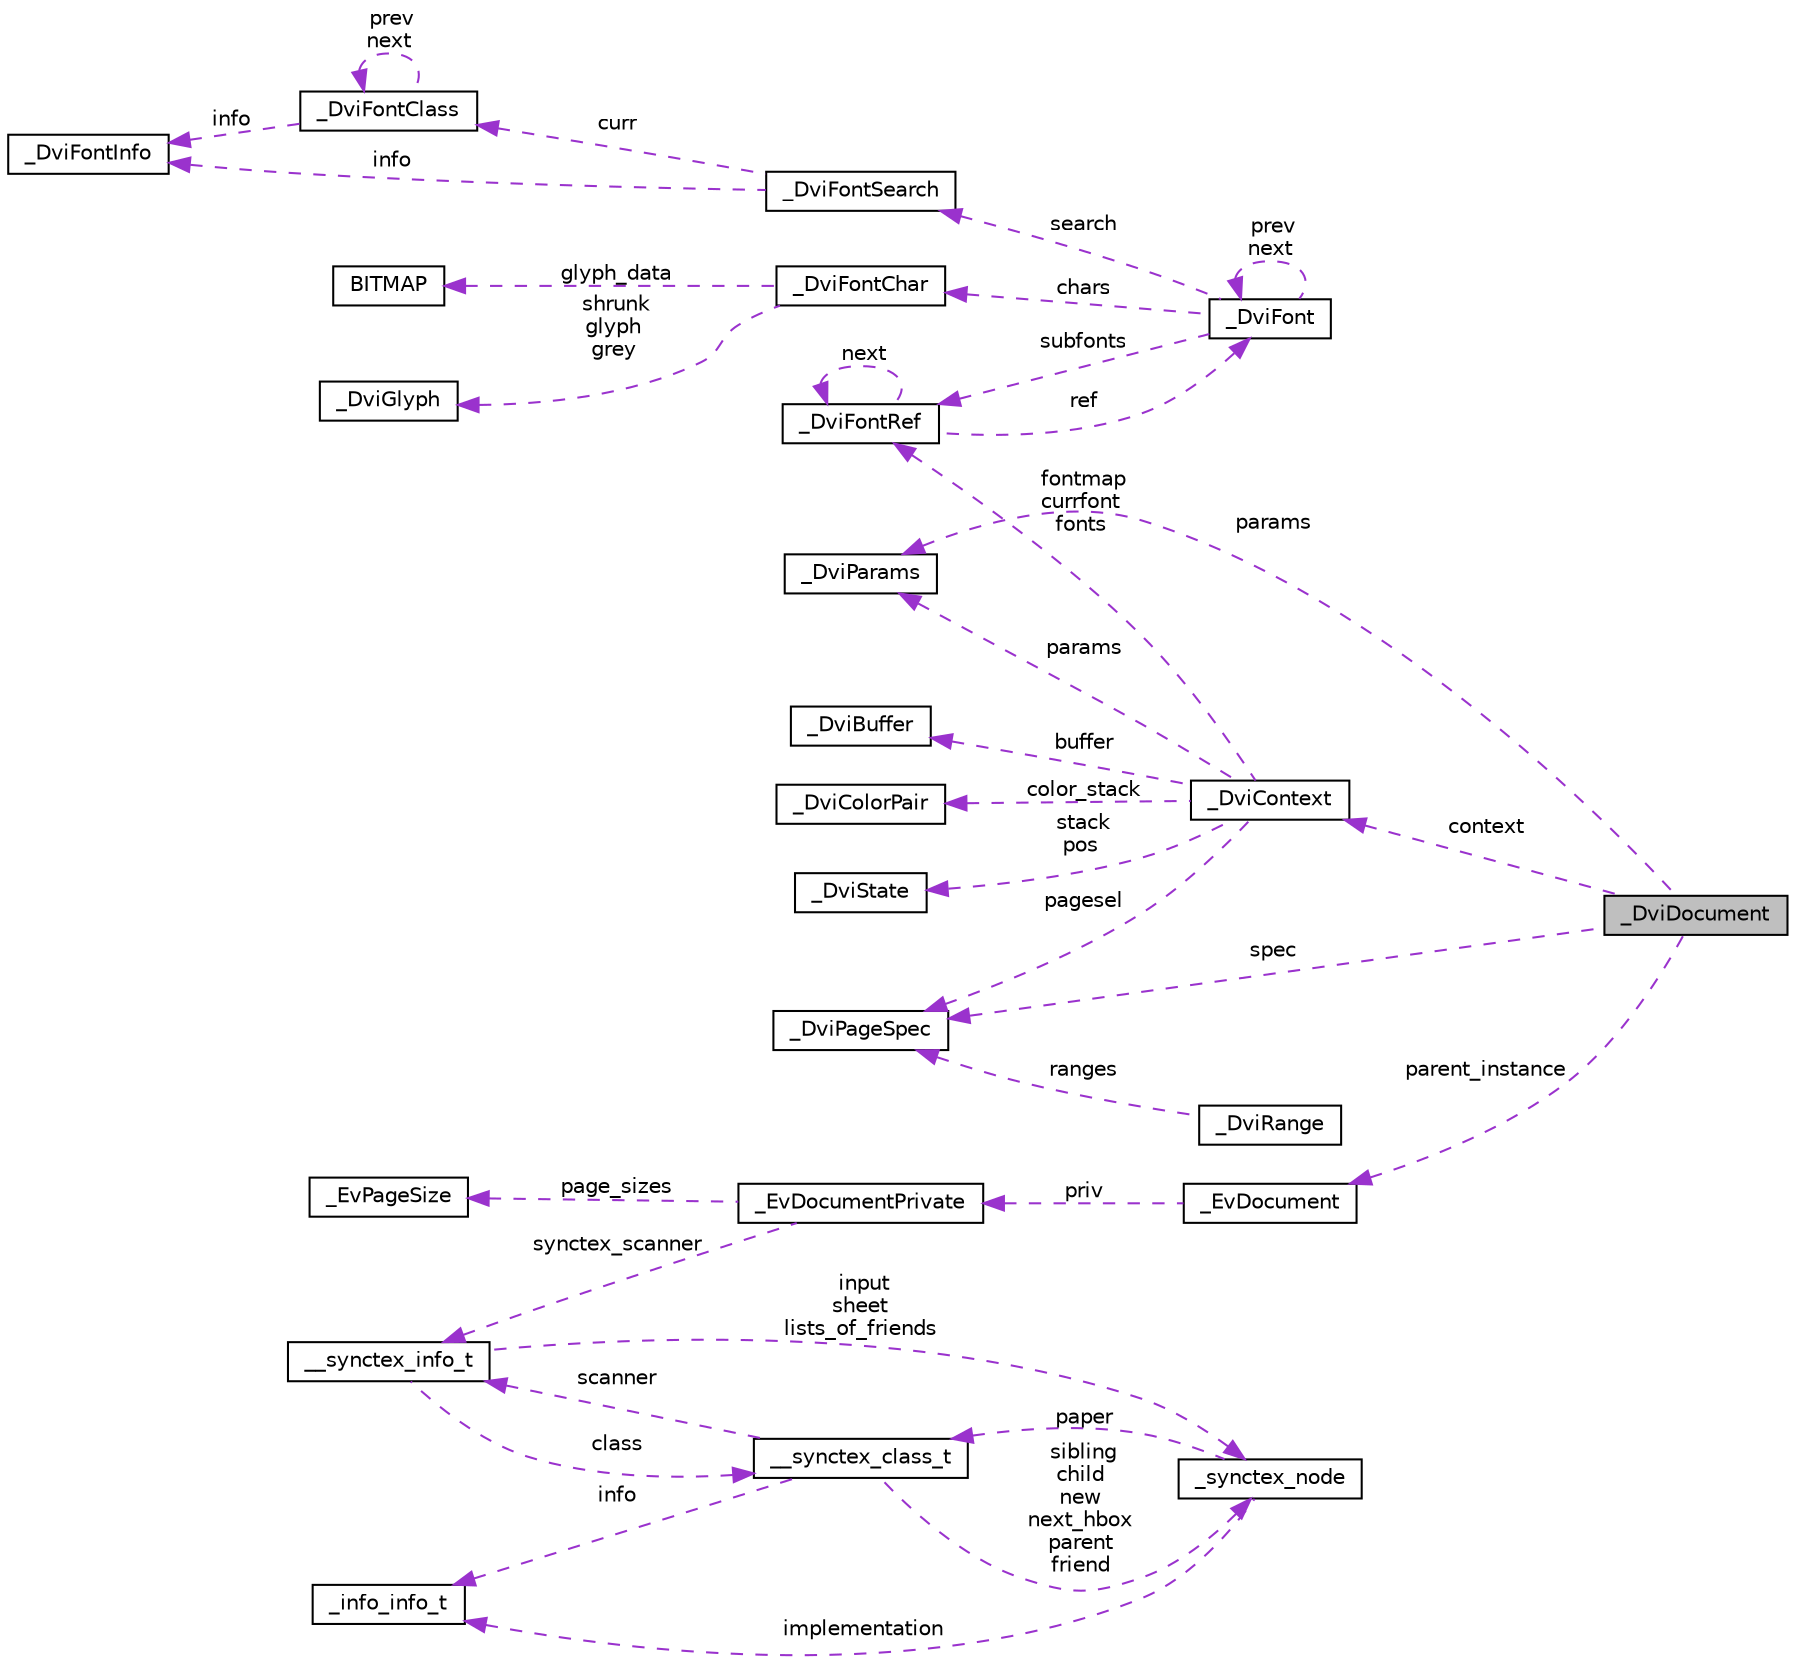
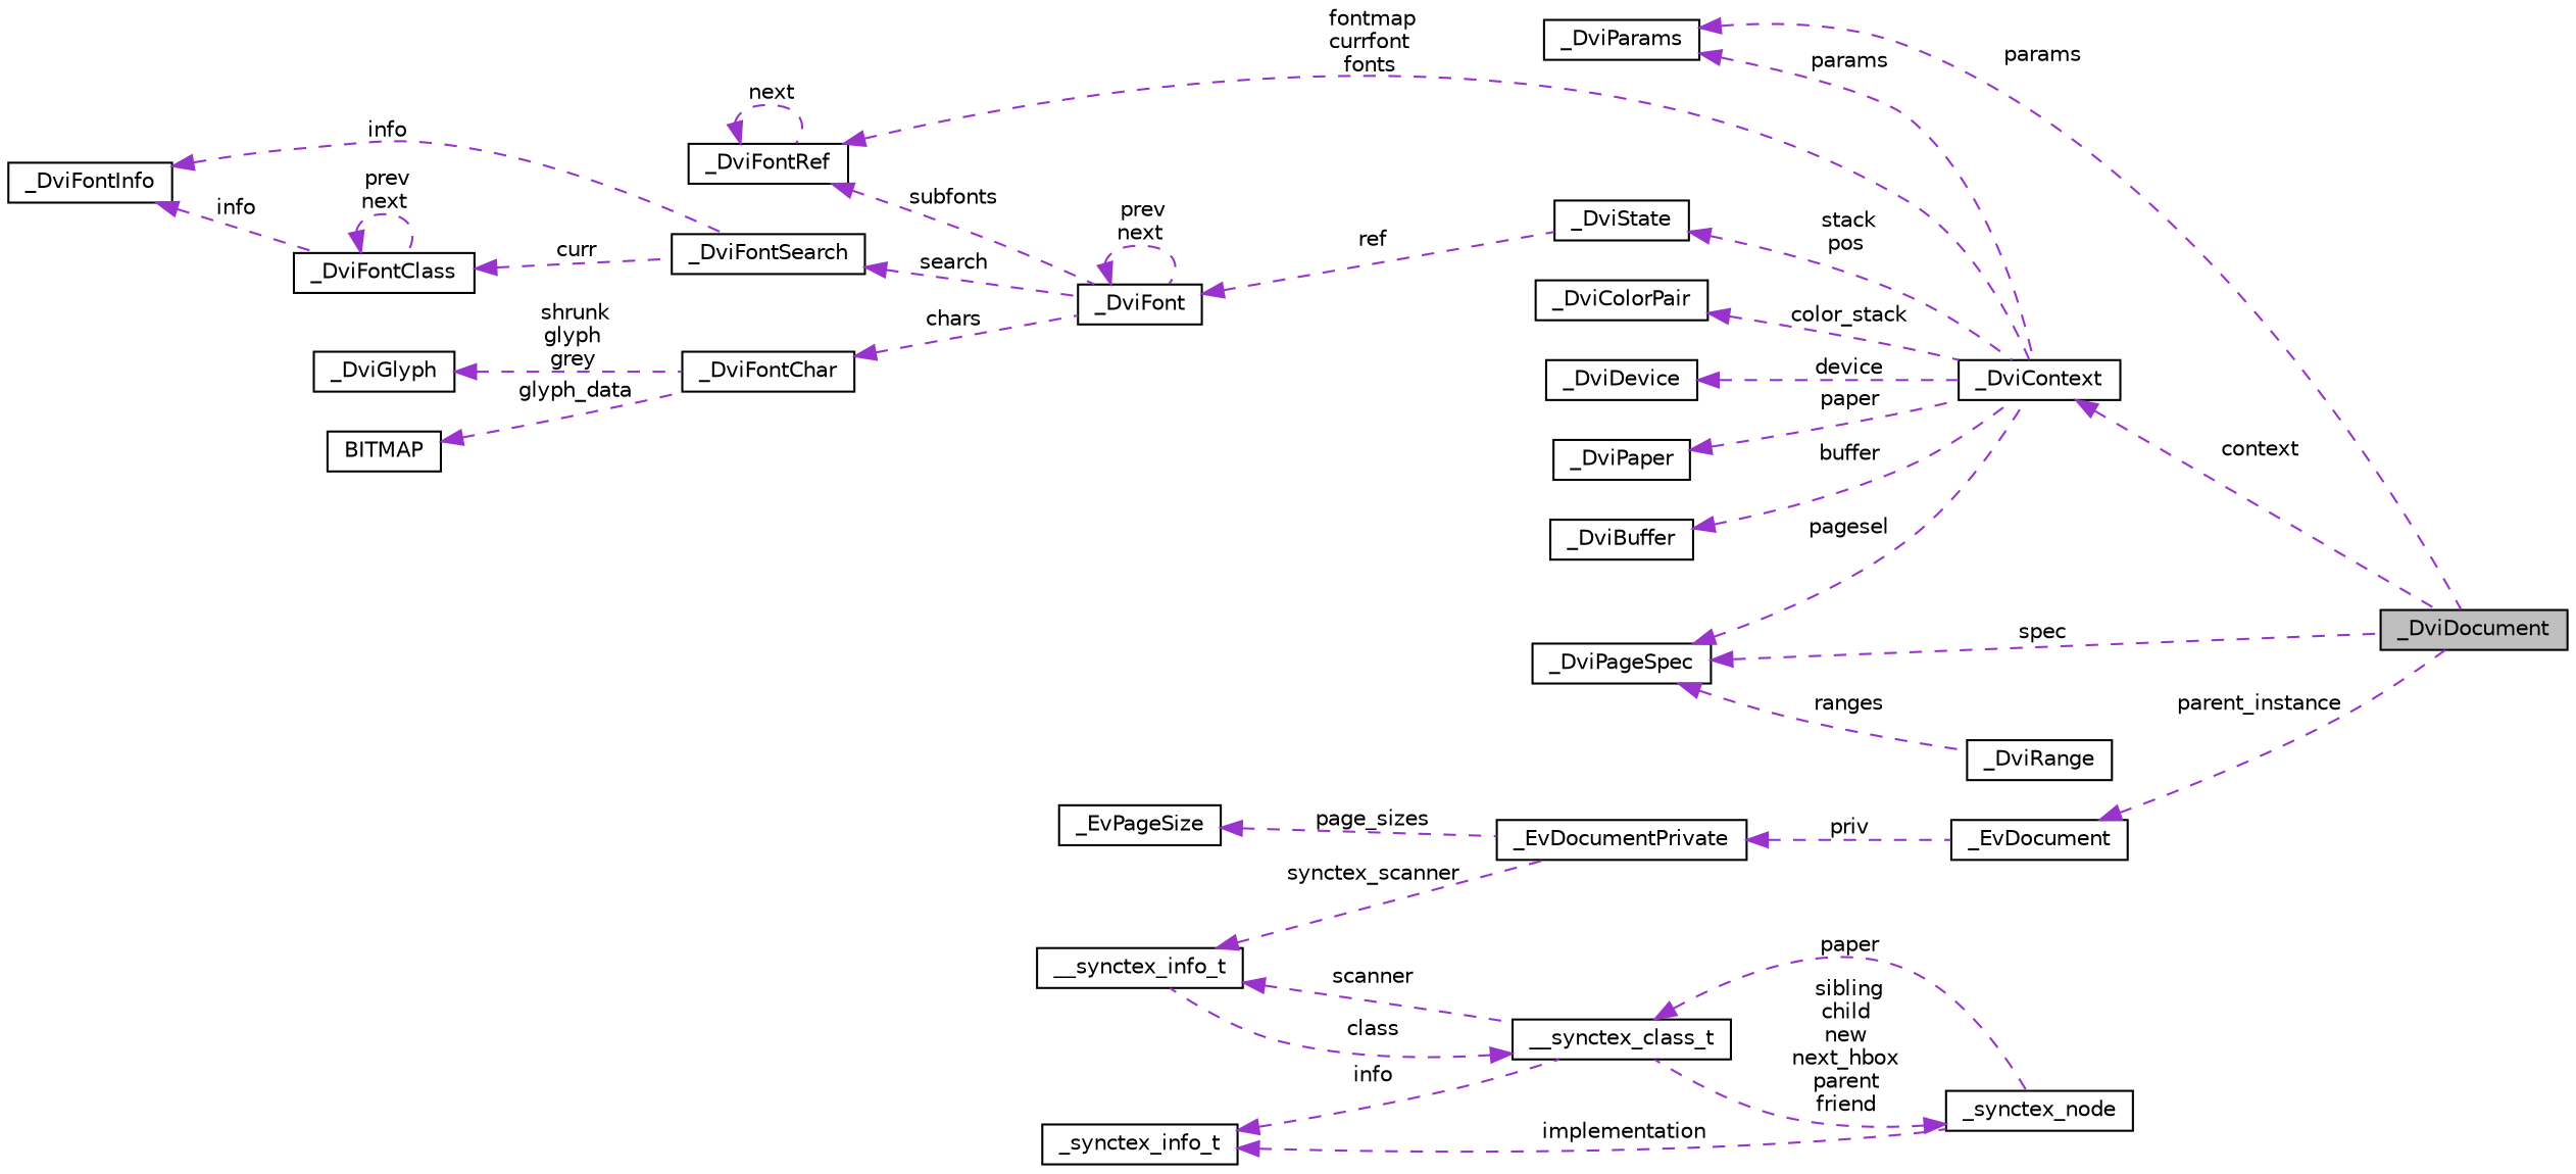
  digraph {
    rankdir=LR
    node [color=black fillcolor=white fontname=Helvetica fontsize=10 shape=record style=filled]
    edge [color=darkorchid3 dir=back fontname=Helvetica fontsize=10 labelfontname=Helvetica labelfontsize=10 style=dashed]
    n1 [fillcolor=grey75 fontcolor=black height=0.2 label=_DviDocument width=0.4]
    n2 [height=0.2 label=_DviParams width=0.4]
    n3 [height=0.2 label=_DviContext width=0.4]
    n4 [height=0.2 label=_DviFontRef width=0.4]
    n5 [height=0.2 label=_DviFont width=0.4]
    n6 [height=0.2 label=_DviFontSearch width=0.4]
    n7 [height=0.2 label=_DviFontInfo width=0.4]
    n8 [height=0.2 label=_DviFontClass width=0.4]
    n9 [height=0.2 label=_DviFontChar width=0.4]
    n10 [height=0.2 label=_DviGlyph width=0.4]
    n11 [height=0.2 label=BITMAP width=0.4]
    n12 [height=0.2 label=_DviColorPair width=0.4]
+   n13 [height=0.2 label=_DviDevice width=0.4]
+   n14 [height=0.2 label=_DviPaper width=0.4]
    n15 [height=0.2 label=_DviState width=0.4]
    n16 [height=0.2 label=_DviBuffer width=0.4]
    n17 [height=0.2 label=_DviPageSpec width=0.4]
    n18 [height=0.2 label=_DviRange width=0.4]
    n19 [height=0.2 label=_EvDocument width=0.4]
    n20 [height=0.2 label=_EvDocumentPrivate width=0.4]
    n21 [height=0.2 label=_EvPageSize width=0.4]
    n22 [height=0.2 label=__synctex_info_t width=0.4]
    n23 [height=0.2 label=__synctex_class_t width=0.4]
    n24 [height=0.2 label=_synctex_node width=0.4]
-   n25 [height=0.2 label=_info_info_t width=0.4]
+   n25 [height=0.2 label=_synctex_info_t width=0.4]
    n2 -> n1 [label=" params"]
    n2 -> n3 [label=" params"]
    n3 -> n1 [label=" context"]
    n4 -> n3 [label=" fontmap\ncurrfont\nfonts"]
    n4 -> n4 [label=" next"]
    n4 -> n5 [label=" subfonts"]
-   n5 -> n4 [label=" ref"]
+   n5 -> n15 [label=" ref"]
    n5 -> n5 [label=" prev\nnext"]
    n6 -> n5 [label=" search"]
    n7 -> n6 [label=" info"]
    n7 -> n8 [label=" info"]
    n8 -> n6 [label=" curr"]
    n8 -> n8 [label=" prev\nnext"]
    n9 -> n5 [label=" chars"]
    n10 -> n9 [label=" shrunk\nglyph\ngrey"]
    n11 -> n9 [label=" glyph_data"]
    n12 -> n3 [label=" color_stack"]
+   n13 -> n3 [label=" device"]
+   n14 -> n3 [label=" paper"]
    n15 -> n3 [label=" stack\npos"]
    n16 -> n3 [label=" buffer"]
    n17 -> n1 [label=" spec"]
    n17 -> n3 [label=" pagesel"]
    n17 -> n18 [label=" ranges"]
    n19 -> n1 [label=" parent_instance"]
    n20 -> n19 [label=" priv"]
    n21 -> n20 [label=" page_sizes"]
    n22 -> n20 [label=" synctex_scanner"]
    n22 -> n23 [label=" scanner"]
    n23 -> n22 [label=" class"]
    n23 -> n24 [label=" paper"]
-   n24 -> n22 [label=" input\nsheet\nlists_of_friends"]
    n24 -> n23 [label=" sibling\nchild\nnew\nnext_hbox\nparent\nfriend"]
    n25 -> n23 [label=" info"]
    n25 -> n24 [label=" implementation"]
  }
